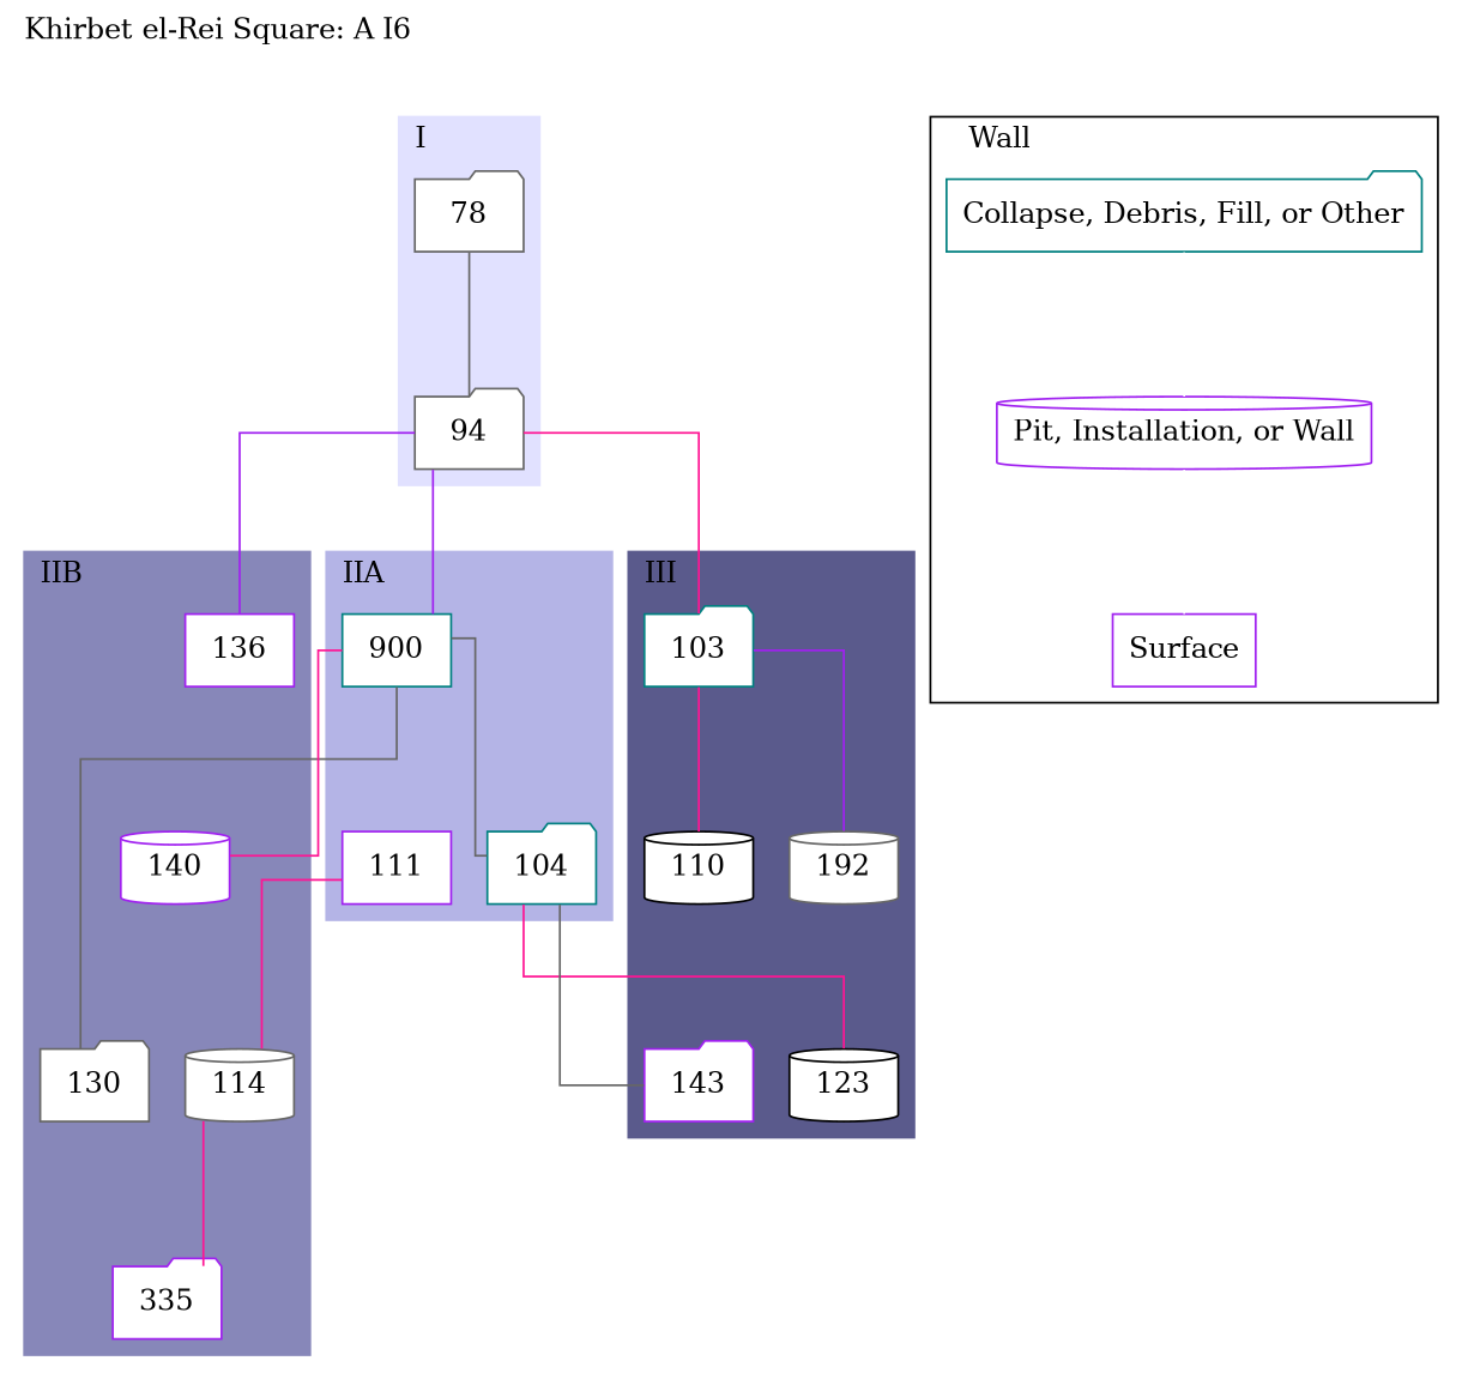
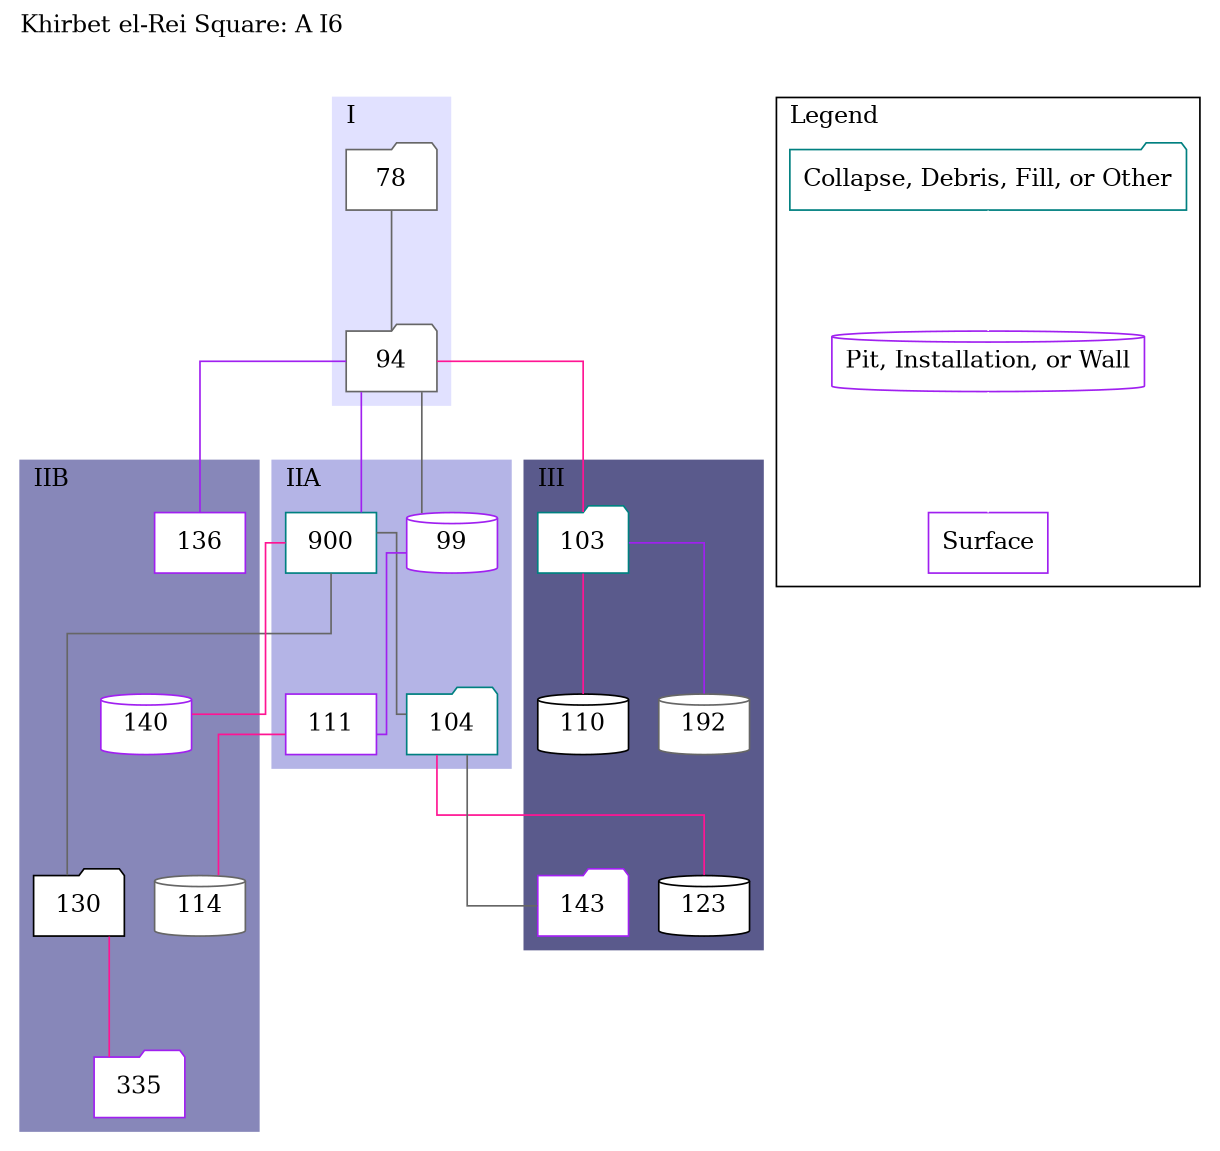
  graph {
    label="Khirbet el-Rei Square: A I6"
    labeljust=l
    labelloc=top
    newrank=true
    ranksep=1
    splines=ortho
    node [color=purple fillcolor=white shape=folder style=filled]
    edge [color=deeppink]
    n1 [color=gray40 label=78]
    n2 [color=gray40 label=94]
    n3 [color=teal label=900 shape=box]
+   n4 [label=99 shape=cylinder]
    n5 [color=teal label=104]
    n6 [label=111 shape=box]
    n7 [label=136 shape=box]
    n8 [color=gray40 label=114 shape=cylinder]
    n9 [label=335]
-   n10 [color=gray40 label=130]
+   n10 [color=black label=130]
    n11 [label=140 shape=cylinder]
    n12 [color=teal label=103]
    n13 [color=black label=123 shape=cylinder]
    n14 [label=143]
    n15 [color=black label=110 shape=cylinder]
    n16 [color=gray40 label=192 shape=cylinder]
    n17 [color=teal label="Collapse, Debris, Fill, or Other" fillcolor="" style=""]
    n18 [label="Pit, Installation, or Wall" shape=cylinder fillcolor="" style=""]
    n19 [label=Surface shape=box fillcolor="" style=""]
    subgraph cluster_1 {
      color="#e1e1ff"
      concatenate=true
      label=I
      outputMode=nodesfirst
      packMode=clust
      shape=rect
      style=filled
      textcolor=blue
      n1
      n2
    }
    subgraph cluster_2 {
      color="#b4b4e6"
      concatenate=true
      label=IIA
      outputMode=nodesfirst
      packMode=clust
      shape=rect
      style=filled
      textcolor=blue
      n3
+     n4
      n5
      n6
    }
    subgraph cluster_3 {
      color="#8787b9"
      concatenate=true
      label=IIB
      outputMode=nodesfirst
      packMode=clust
      shape=rect
      style=filled
      textcolor=blue
      n7
      n8
      n9
      n10
      n11
    }
    subgraph cluster_4 {
      color="#5a5a8c"
      concatenate=true
      label=III
      outputMode=nodesfirst
      packMode=clust
      shape=rect
      style=filled
      textcolor=blue
      n12
      n13
      n14
      n15
      n16
    }
    subgraph cluster_5 {
-     label=Wall
+     label=Legend
      n17
      n18
      n19
    }
    n1 -- n2 [color=gray40]
    n2 -- n3 [color=purple]
+   n2 -- n4 [color=gray40]
    n2 -- n7 [color=purple]
    n2 -- n12
    n3 -- n5 [color=gray40]
    n3 -- n10 [color=gray40]
    n3 -- n11
+   n4 -- n6 [color=purple]
    n5 -- n13
    n5 -- n14 [color=gray40]
    n6 -- n8
-   n8 -- n9
+   n10 -- n9
    n12 -- n15
    n12 -- n16 [color=purple]
    n17 -- n18 [color=white]
    n18 -- n19 [color=white]
  }
